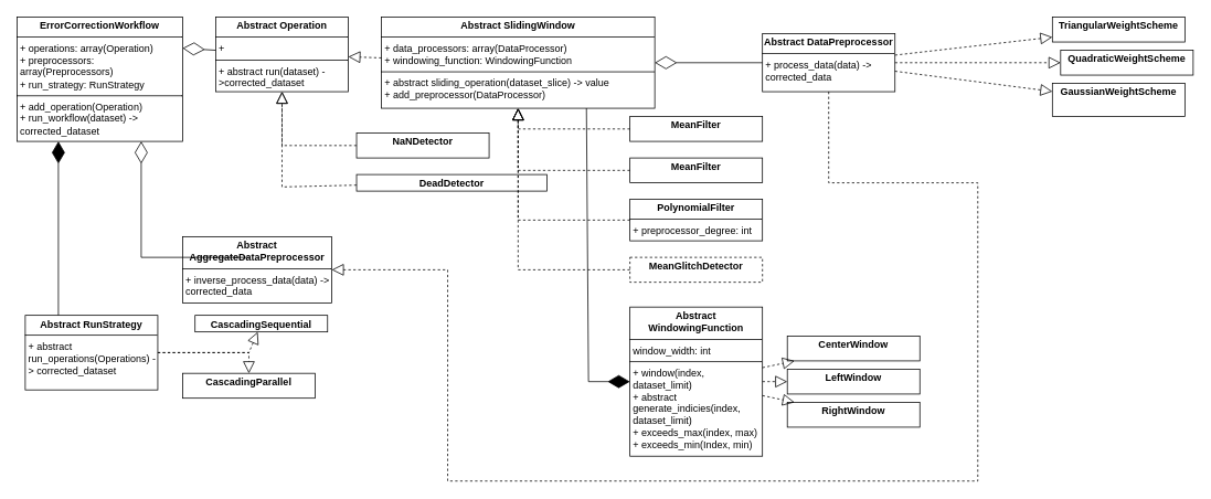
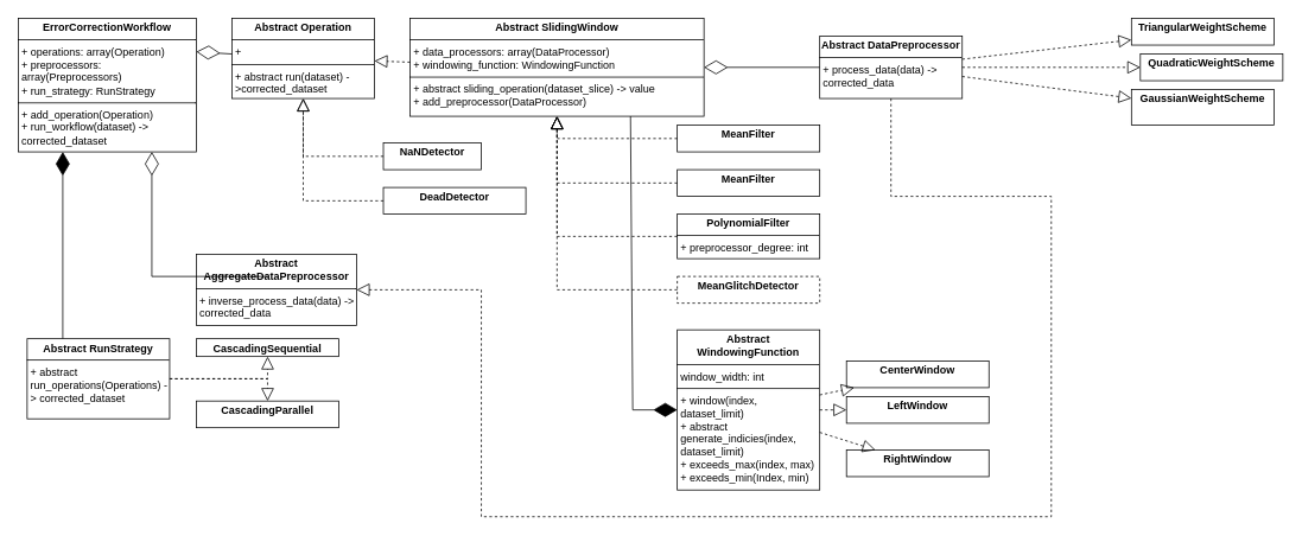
  <mxCell id="0" />
  <mxCell id="1" parent="0" />
  <mxCell id="2" value="&lt;p style=&quot;margin:0px;margin-top:4px;text-align:center;&quot;&gt;&lt;b&gt;ErrorCorrectionWorkflow&lt;/b&gt;&lt;/p&gt;&lt;hr size=&quot;1&quot; style=&quot;border-style:solid;&quot;&gt;&lt;p style=&quot;margin:0px;margin-left:4px;&quot;&gt;+ operations: array(Operation)&lt;/p&gt;&lt;p style=&quot;margin:0px;margin-left:4px;&quot;&gt;+ preprocessors: array(Preprocessors)&lt;/p&gt;&lt;p style=&quot;margin:0px;margin-left:4px;&quot;&gt;+ run_strategy: RunStrategy&lt;/p&gt;&lt;hr size=&quot;1&quot; style=&quot;border-style:solid;&quot;&gt;&lt;p style=&quot;margin:0px;margin-left:4px;&quot;&gt;&lt;span style=&quot;background-color: initial;&quot;&gt;+ add_operation(Operation)&lt;/span&gt;&lt;br&gt;&lt;/p&gt;&lt;p style=&quot;margin:0px;margin-left:4px;&quot;&gt;+ run_workflow(dataset) -&amp;gt; corrected_dataset&lt;/p&gt;" style="verticalAlign=top;align=left;overflow=fill;html=1;whiteSpace=wrap;" parent="1" vertex="1"><mxGeometry x="20" y="20" width="200" height="150" as="geometry" /></mxCell>
  <mxCell id="3" value="&lt;p style=&quot;margin:0px;margin-top:4px;text-align:center;&quot;&gt;&lt;b&gt;Abstract Operation&lt;/b&gt;&lt;/p&gt;&lt;hr size=&quot;1&quot; style=&quot;border-style:solid;&quot;&gt;&lt;p style=&quot;margin:0px;margin-left:4px;&quot;&gt;+&amp;nbsp;&lt;/p&gt;&lt;hr size=&quot;1&quot; style=&quot;border-style:solid;&quot;&gt;&lt;p style=&quot;margin:0px;margin-left:4px;&quot;&gt;+ abstract run(dataset) -&amp;gt;corrected_dataset&lt;/p&gt;" style="verticalAlign=top;align=left;overflow=fill;html=1;whiteSpace=wrap;" parent="1" vertex="1"><mxGeometry x="260" y="20" width="160" height="90" as="geometry" /></mxCell>
  <mxCell id="4" value="&lt;p style=&quot;margin:0px;margin-top:4px;text-align:center;&quot;&gt;&lt;b&gt;Abstract SlidingWindow&lt;/b&gt;&lt;/p&gt;&lt;hr size=&quot;1&quot; style=&quot;border-style:solid;&quot;&gt;&lt;p style=&quot;margin:0px;margin-left:4px;&quot;&gt;+ data_processors: array(DataProcessor)&lt;/p&gt;&lt;p style=&quot;margin:0px;margin-left:4px;&quot;&gt;+ windowing_function: WindowingFunction&lt;/p&gt;&lt;hr size=&quot;1&quot; style=&quot;border-style:solid;&quot;&gt;&lt;p style=&quot;margin:0px;margin-left:4px;&quot;&gt;+ abstract sliding_operation(dataset_slice) -&amp;gt; value&lt;/p&gt;&lt;p style=&quot;margin:0px;margin-left:4px;&quot;&gt;+ add_preprocessor(DataProcessor)&lt;/p&gt;" style="verticalAlign=top;align=left;overflow=fill;html=1;whiteSpace=wrap;" parent="1" vertex="1"><mxGeometry x="460" y="20" width="330" height="110" as="geometry" /></mxCell>
  <mxCell id="5" value="&lt;p style=&quot;margin:0px;margin-top:4px;text-align:center;&quot;&gt;&lt;b&gt;Abstract DataPreprocessor&lt;/b&gt;&lt;/p&gt;&lt;hr size=&quot;1&quot; style=&quot;border-style:solid;&quot;&gt;&lt;p style=&quot;margin:0px;margin-left:4px;&quot;&gt;+ process_data(data) -&amp;gt; corrected_data&lt;/p&gt;" style="verticalAlign=top;align=left;overflow=fill;html=1;whiteSpace=wrap;" parent="1" vertex="1"><mxGeometry x="920" y="40" width="160" height="70" as="geometry" /></mxCell>
  <mxCell id="6" value="&lt;p style=&quot;margin:0px;margin-top:4px;text-align:center;&quot;&gt;&lt;b&gt;TriangularWeightScheme&lt;/b&gt;&lt;/p&gt;" style="verticalAlign=top;align=left;overflow=fill;html=1;whiteSpace=wrap;" parent="1" vertex="1"><mxGeometry x="1270" y="20" width="160" height="30" as="geometry" /></mxCell>
  <mxCell id="7" value="&lt;p style=&quot;margin:0px;margin-top:4px;text-align:center;&quot;&gt;&lt;b&gt;GaussianWeightScheme&lt;/b&gt;&lt;/p&gt;" style="verticalAlign=top;align=left;overflow=fill;html=1;whiteSpace=wrap;" parent="1" vertex="1"><mxGeometry x="1270" y="100" width="160" height="40" as="geometry" /></mxCell>
  <mxCell id="8" value="&lt;p style=&quot;margin:0px;margin-top:4px;text-align:center;&quot;&gt;&lt;b&gt;QuadraticWeightScheme&lt;/b&gt;&lt;/p&gt;" style="verticalAlign=top;align=left;overflow=fill;html=1;whiteSpace=wrap;" parent="1" vertex="1"><mxGeometry x="1280" y="60" width="160" height="30" as="geometry" /></mxCell>
  <mxCell id="9" value="&lt;p style=&quot;margin:0px;margin-top:4px;text-align:center;&quot;&gt;&lt;b&gt;Abstract AggregateDataPreprocessor&lt;/b&gt;&lt;/p&gt;&lt;hr size=&quot;1&quot; style=&quot;border-style:solid;&quot;&gt;&lt;p style=&quot;margin:0px;margin-left:4px;&quot;&gt;&lt;/p&gt;&lt;p style=&quot;margin:0px;margin-left:4px;&quot;&gt;+ inverse_process_data(data) -&amp;gt; corrected_data&lt;/p&gt;" style="verticalAlign=top;align=left;overflow=fill;html=1;whiteSpace=wrap;" parent="1" vertex="1"><mxGeometry x="220" y="285" width="180" height="80" as="geometry" /></mxCell>
- <mxCell id="10" value="&lt;p style=&quot;margin:0px;margin-top:4px;text-align:center;&quot;&gt;&lt;b&gt;DeadDetector&lt;/b&gt;&lt;/p&gt;" style="verticalAlign=top;align=left;overflow=fill;html=1;whiteSpace=wrap;" parent="1" vertex="1"><mxGeometry x="430" y="210" width="230" height="20" as="geometry" /></mxCell>
+ <mxCell id="10" value="&lt;p style=&quot;margin:0px;margin-top:4px;text-align:center;&quot;&gt;&lt;b&gt;DeadDetector&lt;/b&gt;&lt;/p&gt;" style="verticalAlign=top;align=left;overflow=fill;html=1;whiteSpace=wrap;" parent="1" vertex="1"><mxGeometry x="430" y="210" width="160" height="30" as="geometry" /></mxCell>
  <mxCell id="11" value="&lt;p style=&quot;margin:0px;margin-top:4px;text-align:center;&quot;&gt;&lt;b&gt;MeanFilter&lt;/b&gt;&lt;/p&gt;" style="verticalAlign=top;align=left;overflow=fill;html=1;whiteSpace=wrap;" parent="1" vertex="1"><mxGeometry x="760" y="190" width="160" height="30" as="geometry" /></mxCell>
  <mxCell id="12" value="&lt;p style=&quot;margin:0px;margin-top:4px;text-align:center;&quot;&gt;&lt;b&gt;PolynomialFilter&lt;/b&gt;&lt;/p&gt;&lt;hr size=&quot;1&quot; style=&quot;border-style:solid;&quot;&gt;&lt;p style=&quot;margin:0px;margin-left:4px;&quot;&gt;+ preprocessor_degree: int&lt;/p&gt;" style="verticalAlign=top;align=left;overflow=fill;html=1;whiteSpace=wrap;" parent="1" vertex="1"><mxGeometry x="760" y="240" width="160" height="50" as="geometry" /></mxCell>
  <mxCell id="13" value="&lt;p style=&quot;margin:0px;margin-top:4px;text-align:center;&quot;&gt;&lt;b&gt;MeanFilter&lt;/b&gt;&lt;/p&gt;" style="verticalAlign=top;align=left;overflow=fill;html=1;whiteSpace=wrap;" parent="1" vertex="1"><mxGeometry x="760" y="140" width="160" height="30" as="geometry" /></mxCell>
- <mxCell id="14" value="&lt;p style=&quot;margin:0px;margin-top:4px;text-align:center;&quot;&gt;&lt;b&gt;NaNDetector&lt;/b&gt;&lt;/p&gt;" style="verticalAlign=top;align=left;overflow=fill;html=1;whiteSpace=wrap;" parent="1" vertex="1"><mxGeometry x="430" y="160" width="160" height="30" as="geometry" /></mxCell>
+ <mxCell id="14" value="&lt;p style=&quot;margin:0px;margin-top:4px;text-align:center;&quot;&gt;&lt;b&gt;NaNDetector&lt;/b&gt;&lt;/p&gt;" style="verticalAlign=top;align=left;overflow=fill;html=1;whiteSpace=wrap;" parent="1" vertex="1"><mxGeometry x="430" y="160" width="110" height="30" as="geometry" /></mxCell>
  <mxCell id="15" value="&lt;p style=&quot;margin:0px;margin-top:4px;text-align:center;&quot;&gt;&lt;b&gt;MeanGlitchDetector&lt;/b&gt;&lt;/p&gt;" style="verticalAlign=top;align=left;overflow=fill;html=1;whiteSpace=wrap;dashed=1;" parent="1" vertex="1"><mxGeometry x="760" y="310" width="160" height="30" as="geometry" /></mxCell>
  <mxCell id="16" value="&lt;p style=&quot;margin:0px;margin-top:4px;text-align:center;&quot;&gt;&lt;b&gt;Abstract RunStrategy&lt;/b&gt;&lt;/p&gt;&lt;hr size=&quot;1&quot; style=&quot;border-style:solid;&quot;&gt;&lt;p style=&quot;margin:0px;margin-left:4px;&quot;&gt;+ abstract run_operations(Operations) -&amp;gt; corrected_dataset&lt;/p&gt;" style="verticalAlign=top;align=left;overflow=fill;html=1;whiteSpace=wrap;" parent="1" vertex="1"><mxGeometry x="30" y="380" width="160" height="90" as="geometry" /></mxCell>
- <mxCell id="17" value="&lt;p style=&quot;margin:0px;margin-top:4px;text-align:center;&quot;&gt;&lt;b&gt;CascadingSequential&lt;/b&gt;&lt;/p&gt;" style="verticalAlign=top;align=left;overflow=fill;html=1;whiteSpace=wrap;" parent="1" vertex="1"><mxGeometry x="235" y="380" width="160" height="20" as="geometry" /></mxCell>
+ <mxCell id="17" value="&lt;p style=&quot;margin:0px;margin-top:4px;text-align:center;&quot;&gt;&lt;b&gt;CascadingSequential&lt;/b&gt;&lt;/p&gt;" style="verticalAlign=top;align=left;overflow=fill;html=1;whiteSpace=wrap;" parent="1" vertex="1"><mxGeometry x="220" y="380" width="160" height="20" as="geometry" /></mxCell>
  <mxCell id="18" value="&lt;p style=&quot;margin:0px;margin-top:4px;text-align:center;&quot;&gt;&lt;b&gt;CascadingParallel&lt;/b&gt;&lt;/p&gt;" style="verticalAlign=top;align=left;overflow=fill;html=1;whiteSpace=wrap;" parent="1" vertex="1"><mxGeometry x="220" y="450" width="160" height="30" as="geometry" /></mxCell>
  <mxCell id="19" value="&lt;p style=&quot;margin:0px;margin-top:4px;text-align:center;&quot;&gt;&lt;b&gt;Abstract WindowingFunction&lt;/b&gt;&lt;/p&gt;&lt;hr size=&quot;1&quot; style=&quot;border-style:solid;&quot;&gt;&lt;p style=&quot;margin:0px;margin-left:4px;&quot;&gt;window_width: int&lt;/p&gt;&lt;hr size=&quot;1&quot; style=&quot;border-style:solid;&quot;&gt;&lt;p style=&quot;margin:0px;margin-left:4px;&quot;&gt;+ window(index, dataset_limit)&lt;/p&gt;&lt;p style=&quot;margin:0px;margin-left:4px;&quot;&gt;+ abstract generate_indicies(index, dataset_limit)&lt;/p&gt;&lt;p style=&quot;margin:0px;margin-left:4px;&quot;&gt;+ exceeds_max(index, max)&lt;/p&gt;&lt;p style=&quot;margin:0px;margin-left:4px;&quot;&gt;+ exceeds_min(Index, min)&lt;/p&gt;" style="verticalAlign=top;align=left;overflow=fill;html=1;whiteSpace=wrap;" parent="1" vertex="1"><mxGeometry x="760" y="370" width="160" height="180" as="geometry" /></mxCell>
  <mxCell id="20" value="&lt;p style=&quot;margin:0px;margin-top:4px;text-align:center;&quot;&gt;&lt;b&gt;CenterWindow&lt;/b&gt;&lt;/p&gt;" style="verticalAlign=top;align=left;overflow=fill;html=1;whiteSpace=wrap;" parent="1" vertex="1"><mxGeometry x="950" y="405" width="160" height="30" as="geometry" /></mxCell>
  <mxCell id="21" value="&lt;p style=&quot;margin:0px;margin-top:4px;text-align:center;&quot;&gt;&lt;b&gt;LeftWindow&lt;/b&gt;&lt;/p&gt;" style="verticalAlign=top;align=left;overflow=fill;html=1;whiteSpace=wrap;" parent="1" vertex="1"><mxGeometry x="950" y="445" width="160" height="30" as="geometry" /></mxCell>
- <mxCell id="22" value="&lt;p style=&quot;margin:0px;margin-top:4px;text-align:center;&quot;&gt;&lt;b&gt;RightWindow&lt;/b&gt;&lt;/p&gt;" style="verticalAlign=top;align=left;overflow=fill;html=1;whiteSpace=wrap;" parent="1" vertex="1"><mxGeometry x="950" y="485" width="160" height="30" as="geometry" /></mxCell>
+ <mxCell id="22" value="&lt;p style=&quot;margin:0px;margin-top:4px;text-align:center;&quot;&gt;&lt;b&gt;RightWindow&lt;/b&gt;&lt;/p&gt;" style="verticalAlign=top;align=left;overflow=fill;html=1;whiteSpace=wrap;" parent="1" vertex="1"><mxGeometry x="950" y="505" width="160" height="30" as="geometry" /></mxCell>
  <mxCell id="23" value="" style="endArrow=block;dashed=1;endFill=0;endSize=12;html=1;rounded=0;" parent="1" source="5" target="6" edge="1"><mxGeometry width="160" relative="1" as="geometry"><mxPoint x="1120" y="265" as="sourcePoint" /><mxPoint x="1280" y="265" as="targetPoint" /></mxGeometry></mxCell>
  <mxCell id="24" value="" style="endArrow=block;dashed=1;endFill=0;endSize=12;html=1;rounded=0;" parent="1" source="5" target="8" edge="1"><mxGeometry width="160" relative="1" as="geometry"><mxPoint x="1090" y="63" as="sourcePoint" /><mxPoint x="1129" y="55" as="targetPoint" /></mxGeometry></mxCell>
  <mxCell id="25" value="" style="endArrow=block;dashed=1;endFill=0;endSize=12;html=1;rounded=0;" parent="1" source="5" target="7" edge="1"><mxGeometry width="160" relative="1" as="geometry"><mxPoint x="1100" y="73" as="sourcePoint" /><mxPoint x="1139" y="65" as="targetPoint" /></mxGeometry></mxCell>
  <mxCell id="26" value="" style="endArrow=diamondThin;endFill=0;endSize=24;html=1;rounded=0;" parent="1" source="5" target="4" edge="1"><mxGeometry width="160" relative="1" as="geometry"><mxPoint x="940" y="180" as="sourcePoint" /><mxPoint x="1100" y="180" as="targetPoint" /></mxGeometry></mxCell>
  <mxCell id="27" value="" style="endArrow=block;dashed=1;endFill=0;endSize=12;html=1;rounded=0;" parent="1" source="14" target="3" edge="1"><mxGeometry width="160" relative="1" as="geometry"><mxPoint x="290" y="330" as="sourcePoint" /><mxPoint x="450" y="330" as="targetPoint" /><Array as="points"><mxPoint x="340" y="175" /></Array></mxGeometry></mxCell>
  <mxCell id="28" value="" style="endArrow=block;dashed=1;endFill=0;endSize=12;html=1;rounded=0;" parent="1" source="10" target="3" edge="1"><mxGeometry width="160" relative="1" as="geometry"><mxPoint x="360" y="380" as="sourcePoint" /><mxPoint x="520" y="380" as="targetPoint" /><Array as="points"><mxPoint x="340" y="225" /></Array></mxGeometry></mxCell>
  <mxCell id="29" value="" style="endArrow=block;dashed=1;endFill=0;endSize=12;html=1;rounded=0;" parent="1" source="16" target="17" edge="1"><mxGeometry width="160" relative="1" as="geometry"><mxPoint x="240" y="430" as="sourcePoint" /><mxPoint x="400" y="430" as="targetPoint" /><Array as="points"><mxPoint x="300" y="425" /></Array></mxGeometry></mxCell>
  <mxCell id="30" value="" style="endArrow=block;dashed=1;endFill=0;endSize=12;html=1;rounded=0;" parent="1" source="16" target="18" edge="1"><mxGeometry width="160" relative="1" as="geometry"><mxPoint x="250" y="420" as="sourcePoint" /><mxPoint x="410" y="420" as="targetPoint" /><Array as="points"><mxPoint x="300" y="425" /></Array></mxGeometry></mxCell>
  <mxCell id="31" value="" style="endArrow=diamondThin;endFill=1;endSize=24;html=1;rounded=0;exitX=0.25;exitY=0;exitDx=0;exitDy=0;entryX=0.25;entryY=1;entryDx=0;entryDy=0;" parent="1" source="16" target="2" edge="1"><mxGeometry width="160" relative="1" as="geometry"><mxPoint x="50" y="280" as="sourcePoint" /><mxPoint x="210" y="280" as="targetPoint" /></mxGeometry></mxCell>
  <mxCell id="32" value="" style="endArrow=diamondThin;endFill=0;endSize=24;html=1;rounded=0;exitX=0.444;exitY=0.313;exitDx=0;exitDy=0;exitPerimeter=0;entryX=0.75;entryY=1;entryDx=0;entryDy=0;" parent="1" source="9" target="2" edge="1"><mxGeometry width="160" relative="1" as="geometry"><mxPoint x="110" y="260" as="sourcePoint" /><mxPoint x="270" y="260" as="targetPoint" /><Array as="points"><mxPoint x="170" y="310" /></Array></mxGeometry></mxCell>
  <mxCell id="33" value="" style="endArrow=block;dashed=1;endFill=0;endSize=12;html=1;rounded=0;entryX=0.5;entryY=1;entryDx=0;entryDy=0;" parent="1" source="13" target="4" edge="1"><mxGeometry width="160" relative="1" as="geometry"><mxPoint x="600" y="310" as="sourcePoint" /><mxPoint x="760" y="310" as="targetPoint" /><Array as="points"><mxPoint x="625" y="155" /></Array></mxGeometry></mxCell>
  <mxCell id="34" value="" style="endArrow=block;dashed=1;endFill=0;endSize=12;html=1;rounded=0;entryX=0.5;entryY=1;entryDx=0;entryDy=0;" parent="1" source="11" target="4" edge="1"><mxGeometry width="160" relative="1" as="geometry"><mxPoint x="570" y="310" as="sourcePoint" /><mxPoint x="730" y="310" as="targetPoint" /><Array as="points"><mxPoint x="625" y="205" /></Array></mxGeometry></mxCell>
  <mxCell id="35" value="" style="endArrow=block;dashed=1;endFill=0;endSize=12;html=1;rounded=0;entryX=0.5;entryY=1;entryDx=0;entryDy=0;" parent="1" source="12" target="4" edge="1"><mxGeometry width="160" relative="1" as="geometry"><mxPoint x="620" y="350" as="sourcePoint" /><mxPoint x="780" y="350" as="targetPoint" /><Array as="points"><mxPoint x="625" y="265" /></Array></mxGeometry></mxCell>
  <mxCell id="36" value="" style="endArrow=block;dashed=1;endFill=0;endSize=12;html=1;rounded=0;entryX=0.5;entryY=1;entryDx=0;entryDy=0;" parent="1" source="15" target="4" edge="1"><mxGeometry width="160" relative="1" as="geometry"><mxPoint x="580" y="390" as="sourcePoint" /><mxPoint x="620" y="130" as="targetPoint" /><Array as="points"><mxPoint x="625" y="325" /></Array></mxGeometry></mxCell>
  <mxCell id="37" value="" style="endArrow=block;dashed=1;endFill=0;endSize=12;html=1;rounded=0;" parent="1" source="19" target="20" edge="1"><mxGeometry width="160" relative="1" as="geometry"><mxPoint x="940" y="390" as="sourcePoint" /><mxPoint x="1100" y="390" as="targetPoint" /></mxGeometry></mxCell>
  <mxCell id="38" value="" style="endArrow=block;dashed=1;endFill=0;endSize=12;html=1;rounded=0;" parent="1" source="19" target="21" edge="1"><mxGeometry width="160" relative="1" as="geometry"><mxPoint x="820" y="570" as="sourcePoint" /><mxPoint x="980" y="570" as="targetPoint" /></mxGeometry></mxCell>
  <mxCell id="39" value="" style="endArrow=block;dashed=1;endFill=0;endSize=12;html=1;rounded=0;" parent="1" source="19" target="22" edge="1"><mxGeometry width="160" relative="1" as="geometry"><mxPoint x="770" y="580" as="sourcePoint" /><mxPoint x="930" y="580" as="targetPoint" /></mxGeometry></mxCell>
  <mxCell id="40" value="" style="endArrow=diamondThin;endFill=1;endSize=24;html=1;rounded=0;exitX=0.75;exitY=1;exitDx=0;exitDy=0;" parent="1" source="4" target="19" edge="1"><mxGeometry width="160" relative="1" as="geometry"><mxPoint x="570" y="460" as="sourcePoint" /><mxPoint x="730" y="460" as="targetPoint" /><Array as="points"><mxPoint x="710" y="460" /></Array></mxGeometry></mxCell>
  <mxCell id="41" value="" style="endArrow=block;dashed=1;endFill=0;endSize=12;html=1;rounded=0;" parent="1" source="5" target="9" edge="1"><mxGeometry width="160" relative="1" as="geometry"><mxPoint x="715" y="522.5" as="sourcePoint" /><mxPoint x="580" y="327.5" as="targetPoint" /><Array as="points"><mxPoint x="1000" y="220" /><mxPoint x="1180" y="220" /><mxPoint x="1180" y="580" /><mxPoint x="540" y="580" /><mxPoint x="540" y="325" /></Array></mxGeometry></mxCell>
  <mxCell id="42" value="" style="endArrow=block;dashed=1;endFill=0;endSize=12;html=1;rounded=0;" parent="1" source="4" target="3" edge="1"><mxGeometry width="160" relative="1" as="geometry"><mxPoint x="330" y="580" as="sourcePoint" /><mxPoint x="490" y="580" as="targetPoint" /></mxGeometry></mxCell>
  <mxCell id="43" value="" style="endArrow=diamondThin;endFill=0;endSize=24;html=1;rounded=0;entryX=1;entryY=0.25;entryDx=0;entryDy=0;" parent="1" source="3" target="2" edge="1"><mxGeometry width="160" relative="1" as="geometry"><mxPoint x="210" y="590" as="sourcePoint" /><mxPoint x="370" y="590" as="targetPoint" /></mxGeometry></mxCell>
